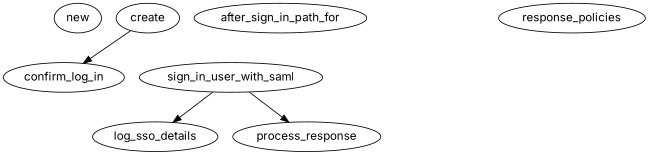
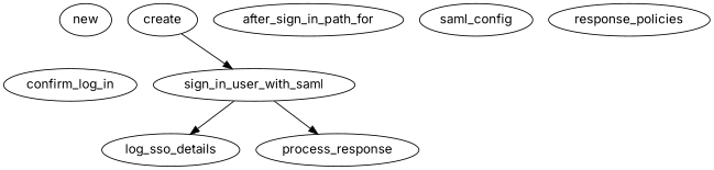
  digraph {
    fontname=Inter
    node [fontname=Inter]
    edge [fontname=Inter]
    new
    n2 [label=confirm_log_in]
    create
    sign_in_user_with_saml
    log_sso_details
    process_response
    after_sign_in_path_for
+   saml_config
    n9 [label=response_policies]
-   create -> n2
+   create -> sign_in_user_with_saml
    sign_in_user_with_saml -> log_sso_details
    sign_in_user_with_saml -> process_response
  }
